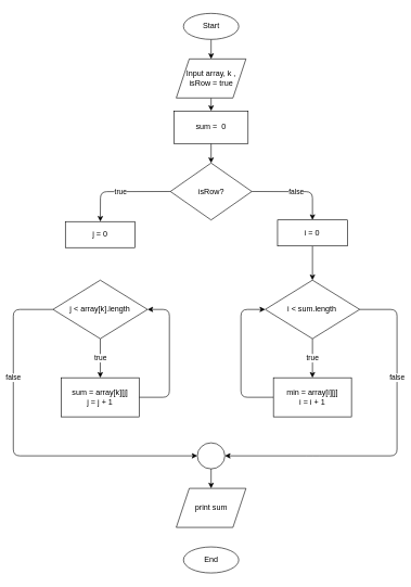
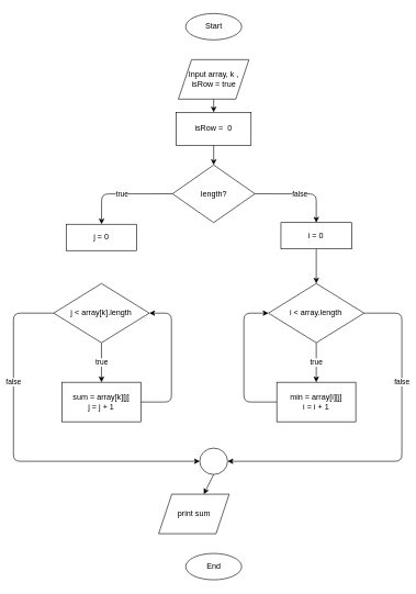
  <mxCell id="0" />
  <mxCell id="1" parent="0" />
- <mxCell id="2" style="edgeStyle=none;html=1;exitX=0.5;exitY=1;exitDx=0;exitDy=0;entryX=0.5;entryY=0;entryDx=0;entryDy=0;" edge="1" parent="1" source="3" target="9"><mxGeometry relative="1" as="geometry" /></mxCell>
  <mxCell id="3" value="Start" style="ellipse;whiteSpace=wrap;html=1;movable=1;resizable=1;rotatable=1;deletable=1;editable=1;connectable=1;container=0;" vertex="1" parent="1"><mxGeometry x="281.63" y="20" width="85" height="40" as="geometry" /></mxCell>
  <mxCell id="4" value="" style="edgeStyle=none;html=1;startArrow=none;" edge="1" parent="1" source="9" target="8"><mxGeometry relative="1" as="geometry"><mxPoint x="339" y="110" as="sourcePoint" /></mxGeometry></mxCell>
  <mxCell id="5" value="true" style="edgeStyle=none;html=1;entryX=0.5;entryY=0;entryDx=0;entryDy=0;exitX=0.5;exitY=1;exitDx=0;exitDy=0;" edge="1" parent="1" source="6" target="21"><mxGeometry relative="1" as="geometry"><mxPoint x="130" y="630" as="targetPoint" /></mxGeometry></mxCell>
  <mxCell id="6" value="j &amp;lt; array[k].length" style="rhombus;whiteSpace=wrap;html=1;movable=1;resizable=1;rotatable=1;deletable=1;editable=1;connectable=1;container=0;" vertex="1" parent="1"><mxGeometry x="81.04" y="430" width="145.28" height="90" as="geometry" /></mxCell>
  <mxCell id="7" style="edgeStyle=none;html=1;exitX=0.5;exitY=1;exitDx=0;exitDy=0;entryX=0.5;entryY=0;entryDx=0;entryDy=0;" edge="1" parent="1" source="8" target="12"><mxGeometry relative="1" as="geometry" /></mxCell>
- <mxCell id="8" value="sum =&amp;nbsp; 0" style="whiteSpace=wrap;html=1;" vertex="1" parent="1"><mxGeometry x="267.26" y="170" width="113.75" height="50" as="geometry" /></mxCell>
+ <mxCell id="8" value="isRow =&amp;nbsp; 0" style="whiteSpace=wrap;html=1;" vertex="1" parent="1"><mxGeometry x="267.26" y="170" width="113.75" height="50" as="geometry" /></mxCell>
  <mxCell id="9" value="Input array, k , isRow = true" style="shape=parallelogram;perimeter=parallelogramPerimeter;whiteSpace=wrap;html=1;fixedSize=1;movable=1;resizable=1;rotatable=1;deletable=1;editable=1;connectable=1;container=0;" vertex="1" parent="1"><mxGeometry x="270.53" y="90" width="107.19" height="60" as="geometry" /></mxCell>
  <mxCell id="10" value="true" style="edgeStyle=none;html=1;exitX=0;exitY=0.5;exitDx=0;exitDy=0;" edge="1" parent="1" source="12" target="13"><mxGeometry relative="1" as="geometry"><mxPoint x="323" y="340" as="sourcePoint" /><Array as="points"><mxPoint x="154" y="294" /></Array></mxGeometry></mxCell>
  <mxCell id="11" value="false" style="edgeStyle=none;html=1;exitX=1;exitY=0.5;exitDx=0;exitDy=0;entryX=0.5;entryY=0;entryDx=0;entryDy=0;" edge="1" parent="1" source="12" target="23"><mxGeometry relative="1" as="geometry"><Array as="points"><mxPoint x="480" y="294" /></Array></mxGeometry></mxCell>
- <mxCell id="12" value="isRow?" style="rhombus;whiteSpace=wrap;html=1;movable=1;resizable=1;rotatable=1;deletable=1;editable=1;connectable=1;container=0;" vertex="1" parent="1"><mxGeometry x="261.55" y="250" width="125.16" height="87.5" as="geometry" /></mxCell>
+ <mxCell id="12" value="length?" style="rhombus;whiteSpace=wrap;html=1;movable=1;resizable=1;rotatable=1;deletable=1;editable=1;connectable=1;container=0;" vertex="1" parent="1"><mxGeometry x="261.55" y="250" width="125.16" height="87.5" as="geometry" /></mxCell>
  <mxCell id="13" value="j = 0" style="whiteSpace=wrap;html=1;" vertex="1" parent="1"><mxGeometry x="100" y="340" width="107.35" height="40" as="geometry" /></mxCell>
  <mxCell id="14" value="true" style="edgeStyle=none;html=1;exitX=0.5;exitY=1;exitDx=0;exitDy=0;" edge="1" parent="1" source="15" target="18"><mxGeometry relative="1" as="geometry"><mxPoint x="360" y="790" as="sourcePoint" /></mxGeometry></mxCell>
- <mxCell id="15" value="i &amp;lt; sum.length" style="rhombus;whiteSpace=wrap;html=1;movable=1;resizable=1;rotatable=1;deletable=1;editable=1;connectable=1;container=0;" vertex="1" parent="1"><mxGeometry x="407.35" y="430" width="145.28" height="90" as="geometry" /></mxCell>
+ <mxCell id="15" value="i &amp;lt; array.length" style="rhombus;whiteSpace=wrap;html=1;movable=1;resizable=1;rotatable=1;deletable=1;editable=1;connectable=1;container=0;" vertex="1" parent="1"><mxGeometry x="407.35" y="430" width="145.28" height="90" as="geometry" /></mxCell>
  <mxCell id="16" style="edgeStyle=none;html=1;exitX=0;exitY=0.5;exitDx=0;exitDy=0;entryX=0;entryY=0.5;entryDx=0;entryDy=0;" edge="1" parent="1" source="18" target="15"><mxGeometry relative="1" as="geometry"><Array as="points"><mxPoint x="370" y="610" /><mxPoint x="370" y="475" /></Array></mxGeometry></mxCell>
  <mxCell id="17" value="false" style="edgeStyle=none;html=1;exitX=1;exitY=0.5;exitDx=0;exitDy=0;entryX=1;entryY=0.5;entryDx=0;entryDy=0;" edge="1" parent="1" source="15" target="25"><mxGeometry x="-0.406" relative="1" as="geometry"><Array as="points"><mxPoint x="610" y="475" /><mxPoint x="610" y="700" /><mxPoint x="480" y="700" /></Array><mxPoint as="offset" /></mxGeometry></mxCell>
  <mxCell id="18" value="min = array[i][j]&lt;br&gt;i = i + 1" style="whiteSpace=wrap;html=1;" vertex="1" parent="1"><mxGeometry x="419.99" y="580" width="120" height="60" as="geometry" /></mxCell>
  <mxCell id="19" style="edgeStyle=none;html=1;exitX=1;exitY=0.5;exitDx=0;exitDy=0;entryX=1;entryY=0.5;entryDx=0;entryDy=0;" edge="1" parent="1" source="21" target="6"><mxGeometry relative="1" as="geometry"><mxPoint x="544.81" y="573.75" as="targetPoint" /><Array as="points"><mxPoint x="260" y="610" /><mxPoint x="260" y="475" /></Array></mxGeometry></mxCell>
  <mxCell id="20" value="false" style="edgeStyle=none;html=1;exitX=0;exitY=0.5;exitDx=0;exitDy=0;" edge="1" parent="1" source="6" target="25"><mxGeometry x="-0.416" relative="1" as="geometry"><Array as="points"><mxPoint x="20" y="475" /><mxPoint x="20" y="700" /></Array><mxPoint as="offset" /></mxGeometry></mxCell>
  <mxCell id="21" value="sum = array[k][j]&lt;br&gt;j = j + 1" style="whiteSpace=wrap;html=1;" vertex="1" parent="1"><mxGeometry x="93.94" y="580" width="119.47" height="60" as="geometry" /></mxCell>
  <mxCell id="22" style="edgeStyle=none;html=1;exitX=0.5;exitY=1;exitDx=0;exitDy=0;entryX=0.5;entryY=0;entryDx=0;entryDy=0;" edge="1" parent="1" source="23" target="15"><mxGeometry relative="1" as="geometry" /></mxCell>
  <mxCell id="23" value="i = 0" style="whiteSpace=wrap;html=1;" vertex="1" parent="1"><mxGeometry x="426.32" y="337.5" width="107.35" height="40" as="geometry" /></mxCell>
  <mxCell id="24" style="edgeStyle=none;html=1;exitX=0.5;exitY=1;exitDx=0;exitDy=0;" edge="1" parent="1" source="25" target="27"><mxGeometry relative="1" as="geometry" /></mxCell>
  <mxCell id="25" value="" style="ellipse;whiteSpace=wrap;html=1;" vertex="1" parent="1"><mxGeometry x="303" y="680" width="42.27" height="40" as="geometry" /></mxCell>
  <mxCell id="26" value="End" style="ellipse;whiteSpace=wrap;html=1;movable=1;resizable=1;rotatable=1;deletable=1;editable=1;connectable=1;container=0;" vertex="1" parent="1"><mxGeometry x="281.63" y="840" width="85" height="40" as="geometry" /></mxCell>
- <mxCell id="27" value="print sum" style="shape=parallelogram;perimeter=parallelogramPerimeter;whiteSpace=wrap;html=1;fixedSize=1;movable=1;resizable=1;rotatable=1;deletable=1;editable=1;connectable=1;container=0;" vertex="1" parent="1"><mxGeometry x="270.54" y="750" width="107.19" height="60" as="geometry" /></mxCell>
+ <mxCell id="27" value="print sum" style="shape=parallelogram;perimeter=parallelogramPerimeter;whiteSpace=wrap;html=1;fixedSize=1;movable=1;resizable=1;rotatable=1;deletable=1;editable=1;connectable=1;container=0;" vertex="1" parent="1"><mxGeometry x="240.54" y="750" width="107.19" height="60" as="geometry" /></mxCell>
